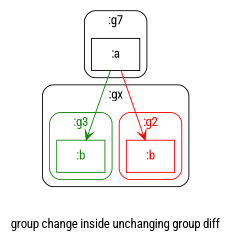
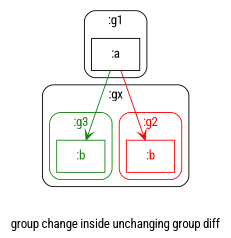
  digraph {
    bgcolor="#ffffff"
    fontcolor="#000000"
    fontname="Roboto Condensed"
    label="group change inside unchanging group diff"
    node [fontname="Roboto Condensed" shape=rectangle]
    edge [arrowhead=vee fontname="Roboto Condensed"]
    n1 [color="#ff0000" fontcolor="#ff0000" label=":b"]
    n2 [color="#158510" fontcolor="#158510" label=":b"]
    n3 [color="#000000" fontcolor="#000000" label=":a"]
    subgraph cluster_1 {
      color="#000000"
      label=":gx"
      style=rounded
      subgraph cluster_2 {
        color="#ff0000"
        fontcolor="#ff0000"
        label=":g2"
        style=rounded
        n1
      }
      subgraph cluster_3 {
        color="#158510"
        fontcolor="#158510"
        label=":g3"
        style=rounded
        n2
      }
    }
    subgraph cluster_4 {
      color="#000000"
-     label=":g7"
+     label=":g1"
      style=rounded
      n3
    }
    n3 -> n1 [color="#ff0000"]
    n3 -> n2 [color="#158510"]
  }
